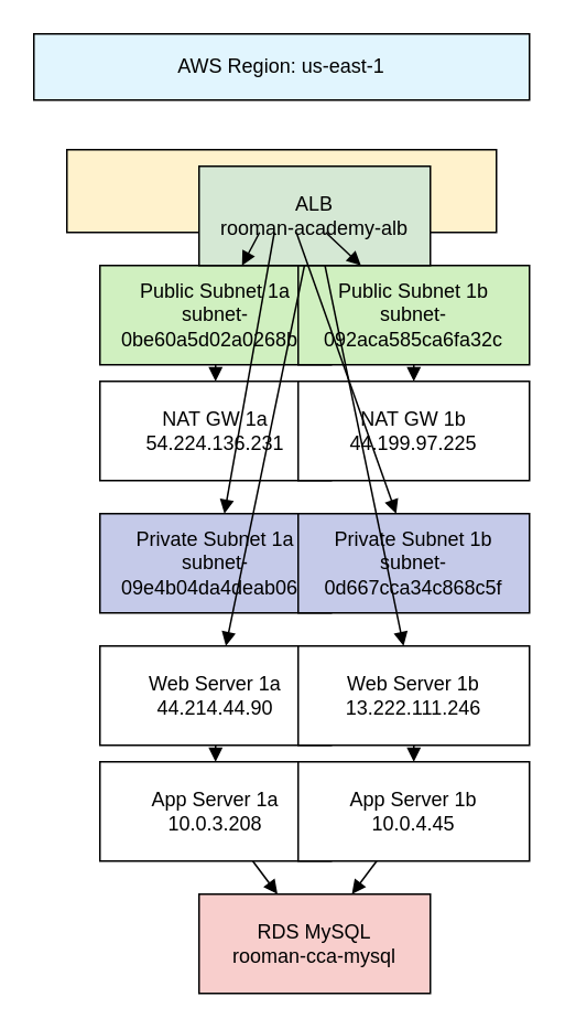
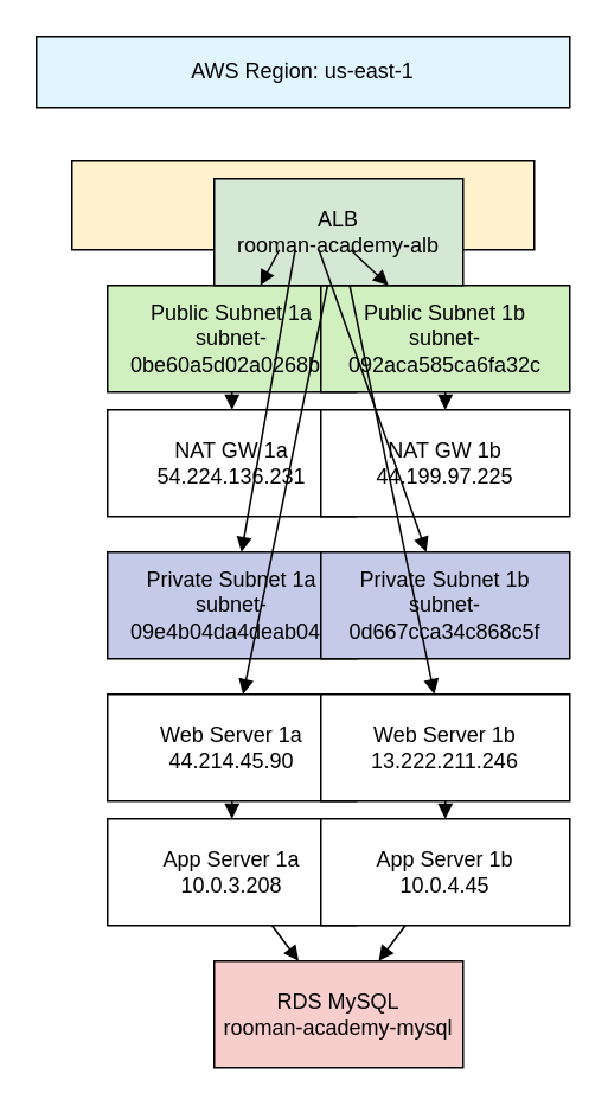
  <mxCell id="0" />
  <mxCell id="1" parent="0" />
  <mxCell id="2" value="AWS Region: us-east-1" style="shape=rectangle;whiteSpace=wrap;html=1;fillColor=#e1f5fe;strokeColor=#000000;fontSize=12;" vertex="1" parent="1"><mxGeometry x="20" y="20" as="geometry" width="300" height="40" /></mxCell>
  <mxCell id="3" value="VPC: 10.0.0.0/16" style="shape=rectangle;whiteSpace=wrap;html=1;fillColor=#fff2cc;strokeColor=#000000;fontSize=12;" vertex="1" parent="1"><mxGeometry as="geometry" x="40" y="90" width="260" height="50" /></mxCell>
  <mxCell id="4" value="Public Subnet 1a&#10;subnet-0be60a5d02a0268b8" style="shape=rectangle;whiteSpace=wrap;html=1;fillColor=#d0f0c0;strokeColor=#000000;fontSize=12;" vertex="1" parent="1"><mxGeometry as="geometry" x="60" y="160" width="140" height="60" /></mxCell>
  <mxCell id="5" value="Public Subnet 1b&#10;subnet-092aca585ca6fa32c" style="shape=rectangle;whiteSpace=wrap;html=1;fillColor=#d0f0c0;strokeColor=#000000;fontSize=12;" vertex="1" parent="1"><mxGeometry as="geometry" x="180" y="160" width="140" height="60" /></mxCell>
  <mxCell id="6" value="NAT GW 1a&#10;54.224.136.231" style="shape=rectangle;whiteSpace=wrap;html=1;fillColor=#FFFFFF;strokeColor=#000000;fontSize=12;" vertex="1" parent="1"><mxGeometry as="geometry" x="60" y="230" width="140" height="60" /></mxCell>
  <mxCell id="7" value="NAT GW 1b&#10;44.199.97.225" style="shape=rectangle;whiteSpace=wrap;html=1;fillColor=#FFFFFF;strokeColor=#000000;fontSize=12;" vertex="1" parent="1"><mxGeometry as="geometry" x="180" y="230" width="140" height="60" /></mxCell>
- <mxCell id="8" value="Private Subnet 1a&#10;subnet-09e4b04da4deab060" style="shape=rectangle;whiteSpace=wrap;html=1;fillColor=#c5cae9;strokeColor=#000000;fontSize=12;" vertex="1" parent="1"><mxGeometry as="geometry" x="60" y="310" width="140" height="60" /></mxCell>
+ <mxCell id="8" value="Private Subnet 1a&#10;subnet-09e4b04da4deab040" style="shape=rectangle;whiteSpace=wrap;html=1;fillColor=#c5cae9;strokeColor=#000000;fontSize=12;" vertex="1" parent="1"><mxGeometry as="geometry" x="60" y="310" width="140" height="60" /></mxCell>
  <mxCell id="9" value="Private Subnet 1b&#10;subnet-0d667cca34c868c5f" style="shape=rectangle;whiteSpace=wrap;html=1;fillColor=#c5cae9;strokeColor=#000000;fontSize=12;" vertex="1" parent="1"><mxGeometry as="geometry" x="180" y="310" width="140" height="60" /></mxCell>
  <mxCell id="10" value="ALB&#10;rooman-academy-alb" style="shape=rectangle;whiteSpace=wrap;html=1;fillColor=#d5e8d4;strokeColor=#000000;fontSize=12;" vertex="1" parent="1"><mxGeometry as="geometry" x="120" y="100" width="140" height="60" /></mxCell>
- <mxCell id="11" value="Web Server 1a&#10;44.214.44.90" style="shape=rectangle;whiteSpace=wrap;html=1;fillColor=#FFFFFF;strokeColor=#000000;fontSize=12;" vertex="1" parent="1"><mxGeometry as="geometry" x="60" y="390" width="140" height="60" /></mxCell>
- <mxCell id="12" value="Web Server 1b&#10;13.222.111.246" style="shape=rectangle;whiteSpace=wrap;html=1;fillColor=#FFFFFF;strokeColor=#000000;fontSize=12;" vertex="1" parent="1"><mxGeometry as="geometry" x="180" y="390" width="140" height="60" /></mxCell>
+ <mxCell id="11" value="Web Server 1a&#10;44.214.45.90" style="shape=rectangle;whiteSpace=wrap;html=1;fillColor=#FFFFFF;strokeColor=#000000;fontSize=12;" vertex="1" parent="1"><mxGeometry as="geometry" x="60" y="390" width="140" height="60" /></mxCell>
+ <mxCell id="12" value="Web Server 1b&#10;13.222.211.246" style="shape=rectangle;whiteSpace=wrap;html=1;fillColor=#FFFFFF;strokeColor=#000000;fontSize=12;" vertex="1" parent="1"><mxGeometry as="geometry" x="180" y="390" width="140" height="60" /></mxCell>
  <mxCell id="13" value="App Server 1a&#10;10.0.3.208" style="shape=rectangle;whiteSpace=wrap;html=1;fillColor=#FFFFFF;strokeColor=#000000;fontSize=12;" vertex="1" parent="1"><mxGeometry as="geometry" x="60" y="460" width="140" height="60" /></mxCell>
  <mxCell id="14" value="App Server 1b&#10;10.0.4.45" style="shape=rectangle;whiteSpace=wrap;html=1;fillColor=#FFFFFF;strokeColor=#000000;fontSize=12;" vertex="1" parent="1"><mxGeometry as="geometry" x="180" y="460" width="140" height="60" /></mxCell>
- <mxCell id="15" value="RDS MySQL&#10;rooman-cca-mysql" style="shape=rectangle;whiteSpace=wrap;html=1;fillColor=#f8cecc;strokeColor=#000000;fontSize=12;" vertex="1" parent="1"><mxGeometry as="geometry" x="120" y="540" width="140" height="60" /></mxCell>
+ <mxCell id="15" value="RDS MySQL&#10;rooman-academy-mysql" style="shape=rectangle;whiteSpace=wrap;html=1;fillColor=#f8cecc;strokeColor=#000000;fontSize=12;" vertex="1" parent="1"><mxGeometry as="geometry" x="120" y="540" width="140" height="60" /></mxCell>
  <mxCell id="16" edge="1" parent="1" source="10" target="11" style="endArrow=block;strokeColor=#000000;"><mxGeometry as="geometry" /></mxCell>
  <mxCell id="17" edge="1" parent="1" source="10" target="12" style="endArrow=block;strokeColor=#000000;"><mxGeometry as="geometry" /></mxCell>
  <mxCell id="18" edge="1" parent="1" source="11" target="13" style="endArrow=block;strokeColor=#000000;"><mxGeometry as="geometry" /></mxCell>
  <mxCell id="19" edge="1" parent="1" source="12" target="14" style="endArrow=block;strokeColor=#000000;"><mxGeometry as="geometry" /></mxCell>
  <mxCell id="20" edge="1" parent="1" source="13" target="15" style="endArrow=block;strokeColor=#000000;"><mxGeometry as="geometry" /></mxCell>
  <mxCell id="21" edge="1" parent="1" source="14" target="15" style="endArrow=block;strokeColor=#000000;"><mxGeometry as="geometry" /></mxCell>
  <mxCell id="22" edge="1" parent="1" source="3" target="4" style="endArrow=block;strokeColor=#000000;"><mxGeometry as="geometry" /></mxCell>
  <mxCell id="23" edge="1" parent="1" source="3" target="5" style="endArrow=block;strokeColor=#000000;"><mxGeometry as="geometry" /></mxCell>
  <mxCell id="24" edge="1" parent="1" source="4" target="6" style="endArrow=block;strokeColor=#000000;"><mxGeometry as="geometry" /></mxCell>
  <mxCell id="25" edge="1" parent="1" source="5" target="7" style="endArrow=block;strokeColor=#000000;"><mxGeometry as="geometry" /></mxCell>
  <mxCell id="26" edge="1" parent="1" source="3" target="8" style="endArrow=block;strokeColor=#000000;"><mxGeometry as="geometry" /></mxCell>
  <mxCell id="27" edge="1" parent="1" source="3" target="9" style="endArrow=block;strokeColor=#000000;"><mxGeometry as="geometry" /></mxCell>
